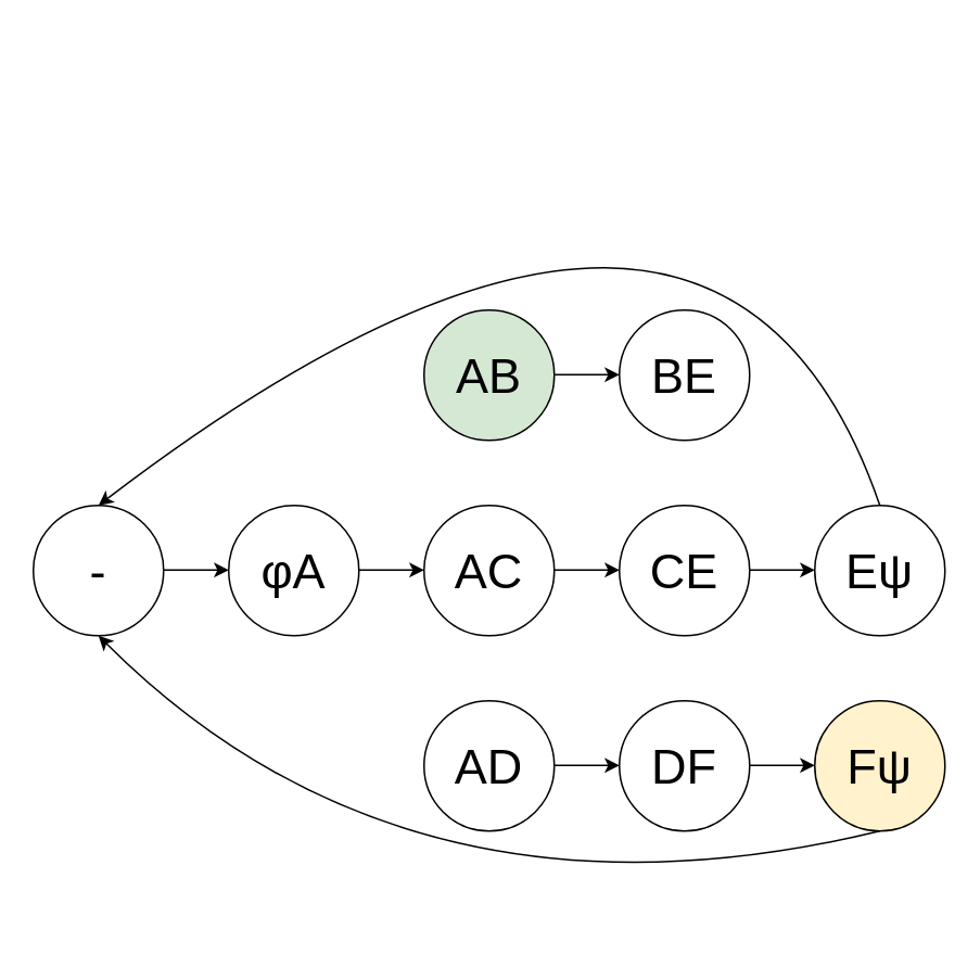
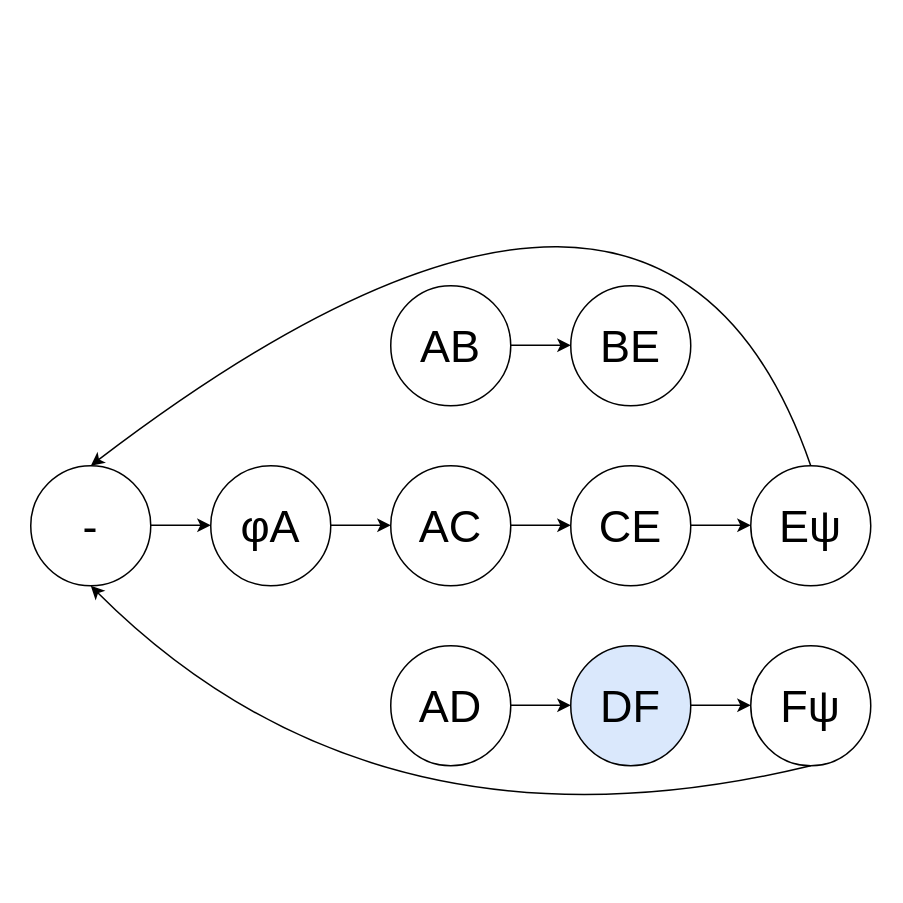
  <mxCell id="0" />
  <mxCell id="1" parent="0" />
  <mxCell id="2" value="-" style="ellipse;whiteSpace=wrap;html=1;aspect=fixed;fontSize=30;" vertex="1" parent="1"><mxGeometry x="20" y="310" width="80" height="80" as="geometry" /></mxCell>
  <mxCell id="3" value="&lt;font style=&quot;font-size: 30px;&quot;&gt;&lt;span style=&quot;left: 187.593px; top: 579.67px; font-family: sans-serif; transform: scaleX(1.019); font-size: 30px;&quot; role=&quot;presentation&quot; dir=&quot;ltr&quot;&gt;φA&lt;/span&gt;&lt;/font&gt;" style="ellipse;whiteSpace=wrap;html=1;aspect=fixed;fontSize=30;" vertex="1" parent="1"><mxGeometry x="140" y="310" width="80" height="80" as="geometry" /></mxCell>
  <mxCell id="4" value="AC" style="ellipse;whiteSpace=wrap;html=1;aspect=fixed;fontSize=30;" vertex="1" parent="1"><mxGeometry x="260" y="310" width="80" height="80" as="geometry" /></mxCell>
- <mxCell id="5" value="AB" style="ellipse;whiteSpace=wrap;html=1;aspect=fixed;fontSize=30;fillColor=#d5e8d4;" vertex="1" parent="1"><mxGeometry x="260" y="190" width="80" height="80" as="geometry" /></mxCell>
+ <mxCell id="5" value="AB" style="ellipse;whiteSpace=wrap;html=1;aspect=fixed;fontSize=30;" vertex="1" parent="1"><mxGeometry x="260" y="190" width="80" height="80" as="geometry" /></mxCell>
  <mxCell id="6" value="AD" style="ellipse;whiteSpace=wrap;html=1;aspect=fixed;fontSize=30;" vertex="1" parent="1"><mxGeometry x="260" y="430" width="80" height="80" as="geometry" /></mxCell>
  <mxCell id="7" value="BE" style="ellipse;whiteSpace=wrap;html=1;aspect=fixed;fontSize=30;" vertex="1" parent="1"><mxGeometry x="380" y="190" width="80" height="80" as="geometry" /></mxCell>
  <mxCell id="8" value="CE" style="ellipse;whiteSpace=wrap;html=1;aspect=fixed;fontSize=30;" vertex="1" parent="1"><mxGeometry x="380" y="310" width="80" height="80" as="geometry" /></mxCell>
- <mxCell id="9" value="DF" style="ellipse;whiteSpace=wrap;html=1;aspect=fixed;fontSize=30;" vertex="1" parent="1"><mxGeometry x="380" y="430" width="80" height="80" as="geometry" /></mxCell>
+ <mxCell id="9" value="DF" style="ellipse;whiteSpace=wrap;html=1;aspect=fixed;fontSize=30;fillColor=#dae8fc;" vertex="1" parent="1"><mxGeometry x="380" y="430" width="80" height="80" as="geometry" /></mxCell>
  <mxCell id="10" value="E&lt;span style=&quot;left: 187.593px; top: 579.67px; font-size: 30px; font-family: sans-serif; transform: scaleX(1.019);&quot; role=&quot;presentation&quot; dir=&quot;ltr&quot;&gt;ψ&lt;/span&gt;" style="ellipse;whiteSpace=wrap;html=1;aspect=fixed;fontSize=30;" vertex="1" parent="1"><mxGeometry x="500" y="310" width="80" height="80" as="geometry" /></mxCell>
- <mxCell id="11" value="F&lt;span style=&quot;left: 187.593px; top: 579.67px; font-size: 30px; font-family: sans-serif; transform: scaleX(1.019);&quot; role=&quot;presentation&quot; dir=&quot;ltr&quot;&gt;ψ&lt;/span&gt;" style="ellipse;whiteSpace=wrap;html=1;aspect=fixed;fontSize=30;fillColor=#fff2cc;" vertex="1" parent="1"><mxGeometry x="500" y="430" width="80" height="80" as="geometry" /></mxCell>
+ <mxCell id="11" value="F&lt;span style=&quot;left: 187.593px; top: 579.67px; font-size: 30px; font-family: sans-serif; transform: scaleX(1.019);&quot; role=&quot;presentation&quot; dir=&quot;ltr&quot;&gt;ψ&lt;/span&gt;" style="ellipse;whiteSpace=wrap;html=1;aspect=fixed;fontSize=30;" vertex="1" parent="1"><mxGeometry x="500" y="430" width="80" height="80" as="geometry" /></mxCell>
  <mxCell id="12" value="" style="endArrow=classic;html=1;rounded=0;curved=1;exitX=1;exitY=0.5;exitDx=0;exitDy=0;" edge="1" parent="1"><mxGeometry width="50" height="50" relative="1" as="geometry"><mxPoint x="100" y="349.66" as="sourcePoint" /><mxPoint x="140" y="349.66" as="targetPoint" /></mxGeometry></mxCell>
  <mxCell id="13" value="" style="endArrow=classic;html=1;rounded=0;curved=1;exitX=1;exitY=0.5;exitDx=0;exitDy=0;" edge="1" parent="1"><mxGeometry width="50" height="50" relative="1" as="geometry"><mxPoint x="220" y="349.66" as="sourcePoint" /><mxPoint x="260" y="349.66" as="targetPoint" /></mxGeometry></mxCell>
  <mxCell id="14" value="" style="endArrow=classic;html=1;rounded=0;curved=1;exitX=1;exitY=0.5;exitDx=0;exitDy=0;" edge="1" parent="1"><mxGeometry width="50" height="50" relative="1" as="geometry"><mxPoint x="340" y="349.66" as="sourcePoint" /><mxPoint x="380" y="349.66" as="targetPoint" /></mxGeometry></mxCell>
  <mxCell id="15" value="" style="endArrow=classic;html=1;rounded=0;curved=1;exitX=1;exitY=0.5;exitDx=0;exitDy=0;" edge="1" parent="1"><mxGeometry width="50" height="50" relative="1" as="geometry"><mxPoint x="460" y="349.66" as="sourcePoint" /><mxPoint x="500" y="349.66" as="targetPoint" /></mxGeometry></mxCell>
  <mxCell id="16" value="" style="endArrow=classic;html=1;rounded=0;curved=1;exitX=1;exitY=0.5;exitDx=0;exitDy=0;" edge="1" parent="1"><mxGeometry width="50" height="50" relative="1" as="geometry"><mxPoint x="340" y="469.66" as="sourcePoint" /><mxPoint x="380" y="469.66" as="targetPoint" /></mxGeometry></mxCell>
  <mxCell id="17" value="" style="endArrow=classic;html=1;rounded=0;curved=1;exitX=1;exitY=0.5;exitDx=0;exitDy=0;" edge="1" parent="1"><mxGeometry width="50" height="50" relative="1" as="geometry"><mxPoint x="460" y="469.66" as="sourcePoint" /><mxPoint x="500" y="469.66" as="targetPoint" /></mxGeometry></mxCell>
  <mxCell id="18" value="" style="endArrow=classic;html=1;rounded=0;curved=1;exitX=1;exitY=0.5;exitDx=0;exitDy=0;" edge="1" parent="1"><mxGeometry width="50" height="50" relative="1" as="geometry"><mxPoint x="340" y="229.66" as="sourcePoint" /><mxPoint x="380" y="229.66" as="targetPoint" /></mxGeometry></mxCell>
  <mxCell id="19" value="" style="endArrow=classic;html=1;rounded=0;curved=1;exitX=0.5;exitY=0;exitDx=0;exitDy=0;entryX=0.5;entryY=0;entryDx=0;entryDy=0;" edge="1" parent="1" source="10" target="2"><mxGeometry width="50" height="50" relative="1" as="geometry"><mxPoint x="580" y="349.66" as="sourcePoint" /><mxPoint x="620" y="349.66" as="targetPoint" /><Array as="points"><mxPoint x="440" y="20" /></Array></mxGeometry></mxCell>
  <mxCell id="20" value="" style="endArrow=classic;html=1;rounded=0;curved=1;exitX=0.5;exitY=1;exitDx=0;exitDy=0;entryX=0.5;entryY=1;entryDx=0;entryDy=0;" edge="1" parent="1" source="11" target="2"><mxGeometry width="50" height="50" relative="1" as="geometry"><mxPoint x="580" y="469.66" as="sourcePoint" /><mxPoint x="620" y="469.66" as="targetPoint" /><Array as="points"><mxPoint x="250" y="580" /></Array></mxGeometry></mxCell>
